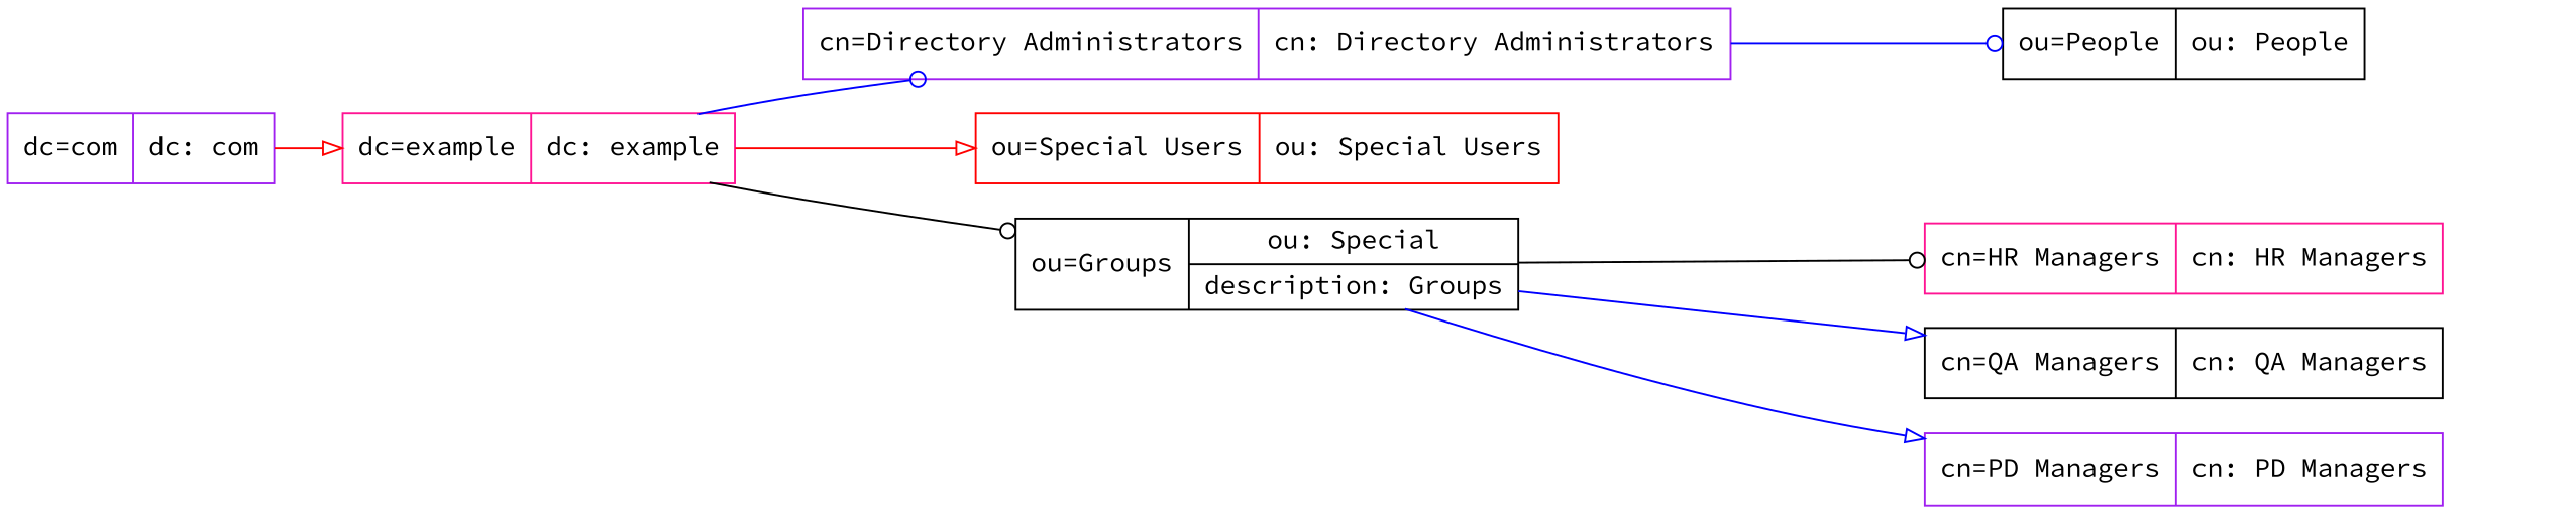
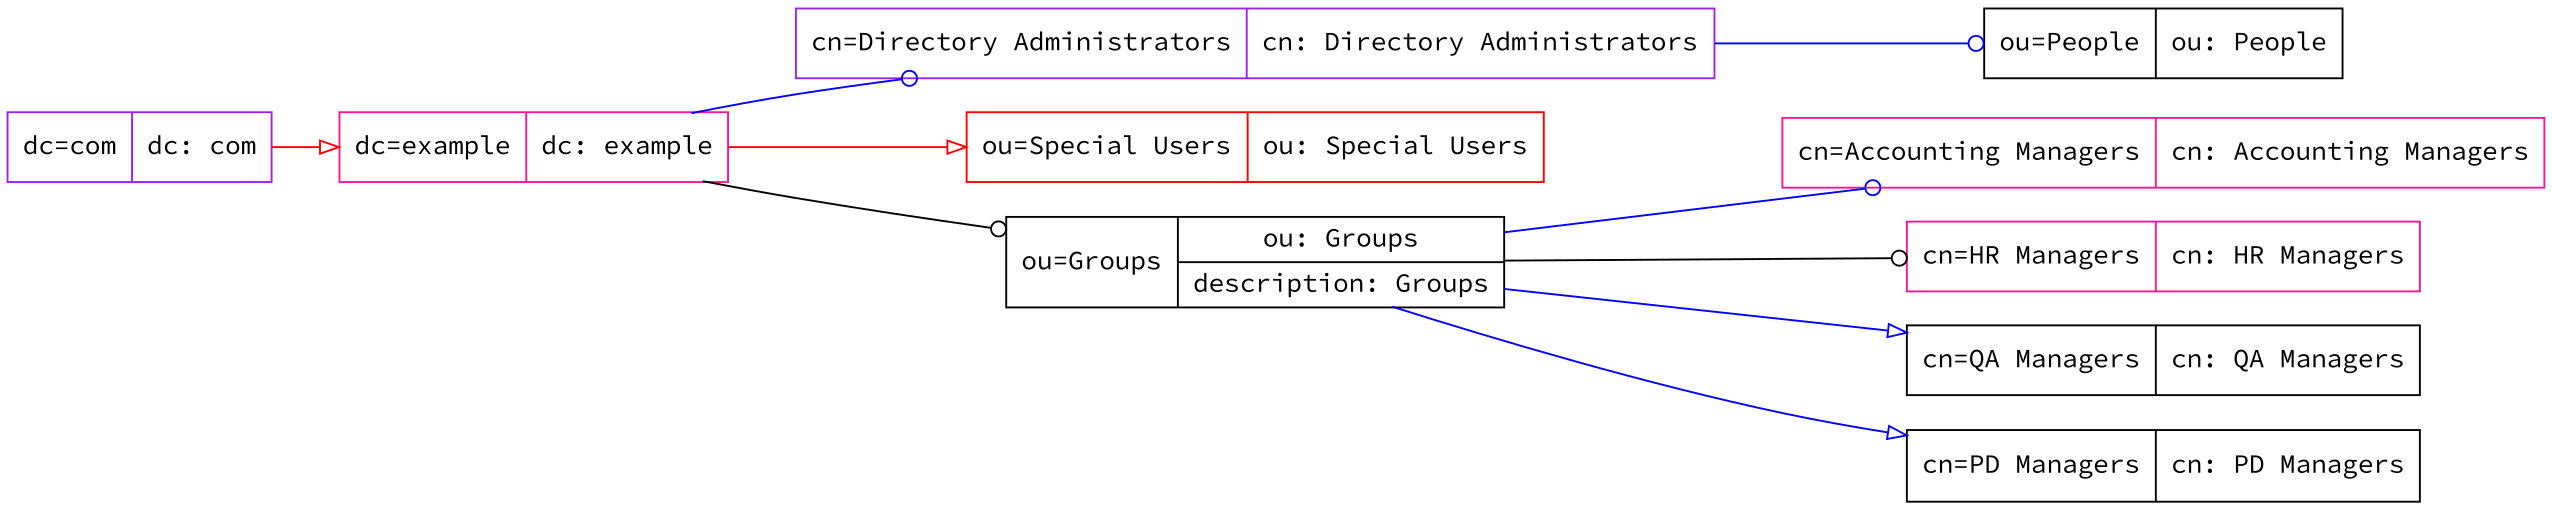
  digraph {
    fontname="Source Code Pro"
    rankdir=LR
    node [color=black fontname="Source Code Pro" shape=record]
    edge [arrowhead=odot color=blue fontname="Source Code Pro"]
    n1 [color=purple label="{dc=com|{dc: com}}"]
    n2 [color=deeppink label="{dc=example|{dc: example}}"]
    n3 [color=purple label="{cn=Directory Administrators|{cn: Directory Administrators}}"]
    n4 [color=red label="{ou=Special Users|{ou: Special Users}}"]
-   n5 [label="{ou=Groups|{ou: Special|description: Groups}}"]
+   n5 [label="{ou=Groups|{ou: Groups|description: Groups}}"]
    n6 [label="{ou=People|{ou: People}}"]
+   n7 [color=deeppink label="{cn=Accounting Managers|{cn: Accounting Managers}}"]
    n8 [color=deeppink label="{cn=HR Managers|{cn: HR Managers}}"]
    n9 [label="{cn=QA Managers|{cn: QA Managers}}"]
-   n10 [color=purple label="{cn=PD Managers|{cn: PD Managers}}"]
+   n10 [label="{cn=PD Managers|{cn: PD Managers}}"]
    n1 -> n2 [arrowhead=onormal color=red]
    n2 -> n3
    n2 -> n4 [arrowhead=onormal color=red]
    n2 -> n5 [color=black]
    n3 -> n6
+   n5 -> n7
    n5 -> n8 [color=black]
    n5 -> n9 [arrowhead=onormal]
    n5 -> n10 [arrowhead=onormal]
  }
